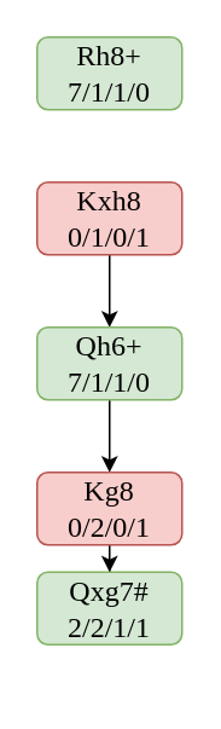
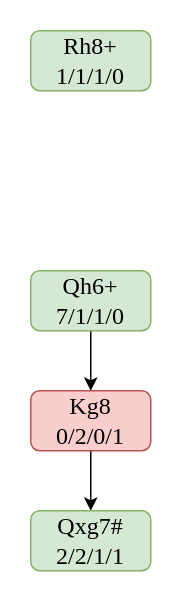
  <mxCell id="0" />
  <mxCell id="1" parent="0" />
- <mxCell id="2" value="&lt;div&gt;Rh8+&lt;/div&gt;&lt;div&gt;7/1/1/0&lt;br&gt;&lt;/div&gt;" style="rounded=1;whiteSpace=wrap;html=1;fillColor=#d5e8d4;strokeColor=#82b366;strokeWidth=1;fontFamily=Times New Roman;fontSize=16;" parent="1" vertex="1"><mxGeometry x="20" y="20" width="80" height="40" as="geometry" /></mxCell>
- <mxCell id="3" style="edgeStyle=orthogonalEdgeStyle;rounded=0;orthogonalLoop=1;jettySize=auto;html=1;entryX=0.5;entryY=0;entryDx=0;entryDy=0;strokeWidth=1;fontFamily=Times New Roman;fontSize=16;" parent="1" source="4" target="6" edge="1"><mxGeometry relative="1" as="geometry" /></mxCell>
- <mxCell id="4" value="&lt;div&gt;Kxh8&lt;/div&gt;&lt;div&gt;0/1/0/1&lt;br&gt;&lt;/div&gt;" style="rounded=1;whiteSpace=wrap;html=1;fillColor=#f8cecc;strokeColor=#b85450;strokeWidth=1;fontFamily=Times New Roman;fontSize=16;" parent="1" vertex="1"><mxGeometry x="20" y="100" width="80" height="40" as="geometry" /></mxCell>
+ <mxCell id="2" value="&lt;div&gt;Rh8+&lt;/div&gt;&lt;div&gt;1/1/1/0&lt;br&gt;&lt;/div&gt;" style="rounded=1;whiteSpace=wrap;html=1;fillColor=#d5e8d4;strokeColor=#82b366;strokeWidth=1;fontFamily=Times New Roman;fontSize=16;" parent="1" vertex="1"><mxGeometry x="20" y="20" width="80" height="40" as="geometry" /></mxCell>
  <mxCell id="5" style="edgeStyle=orthogonalEdgeStyle;rounded=0;orthogonalLoop=1;jettySize=auto;html=1;entryX=0.5;entryY=0;entryDx=0;entryDy=0;" edge="1" parent="1" source="6" target="8"><mxGeometry relative="1" as="geometry" /></mxCell>
  <mxCell id="6" value="&lt;div&gt;Qh6+&lt;/div&gt;&lt;div&gt;7/1/1/0&lt;br&gt;&lt;/div&gt;" style="rounded=1;whiteSpace=wrap;html=1;fillColor=#d5e8d4;strokeColor=#82b366;strokeWidth=1;fontFamily=Times New Roman;fontSize=16;" parent="1" vertex="1"><mxGeometry x="20" y="180" width="80" height="40" as="geometry" /></mxCell>
  <mxCell id="7" style="edgeStyle=orthogonalEdgeStyle;rounded=0;orthogonalLoop=1;jettySize=auto;html=1;entryX=0.5;entryY=0;entryDx=0;entryDy=0;strokeWidth=1;fontFamily=Times New Roman;fontSize=16;" edge="1" source="8" target="9" parent="1"><mxGeometry relative="1" as="geometry" /></mxCell>
  <mxCell id="8" value="&lt;div&gt;Kg8&lt;/div&gt;&lt;div&gt;0/2/0/1&lt;br&gt;&lt;/div&gt;" style="rounded=1;whiteSpace=wrap;html=1;fillColor=#f8cecc;strokeColor=#b85450;strokeWidth=1;fontFamily=Times New Roman;fontSize=16;" vertex="1" parent="1"><mxGeometry x="20" y="260" width="80" height="40" as="geometry" /></mxCell>
- <mxCell id="9" value="&lt;div&gt;Qxg7#&lt;/div&gt;&lt;div&gt;2/2/1/1&lt;br&gt;&lt;/div&gt;" style="rounded=1;whiteSpace=wrap;html=1;fillColor=#d5e8d4;strokeColor=#82b366;strokeWidth=1;fontFamily=Times New Roman;fontSize=16;" vertex="1" parent="1"><mxGeometry x="20" y="315" width="80" height="40" as="geometry" /></mxCell>
+ <mxCell id="9" value="&lt;div&gt;Qxg7#&lt;/div&gt;&lt;div&gt;2/2/1/1&lt;br&gt;&lt;/div&gt;" style="rounded=1;whiteSpace=wrap;html=1;fillColor=#d5e8d4;strokeColor=#82b366;strokeWidth=1;fontFamily=Times New Roman;fontSize=16;" vertex="1" parent="1"><mxGeometry x="20" y="340" width="80" height="40" as="geometry" /></mxCell>
